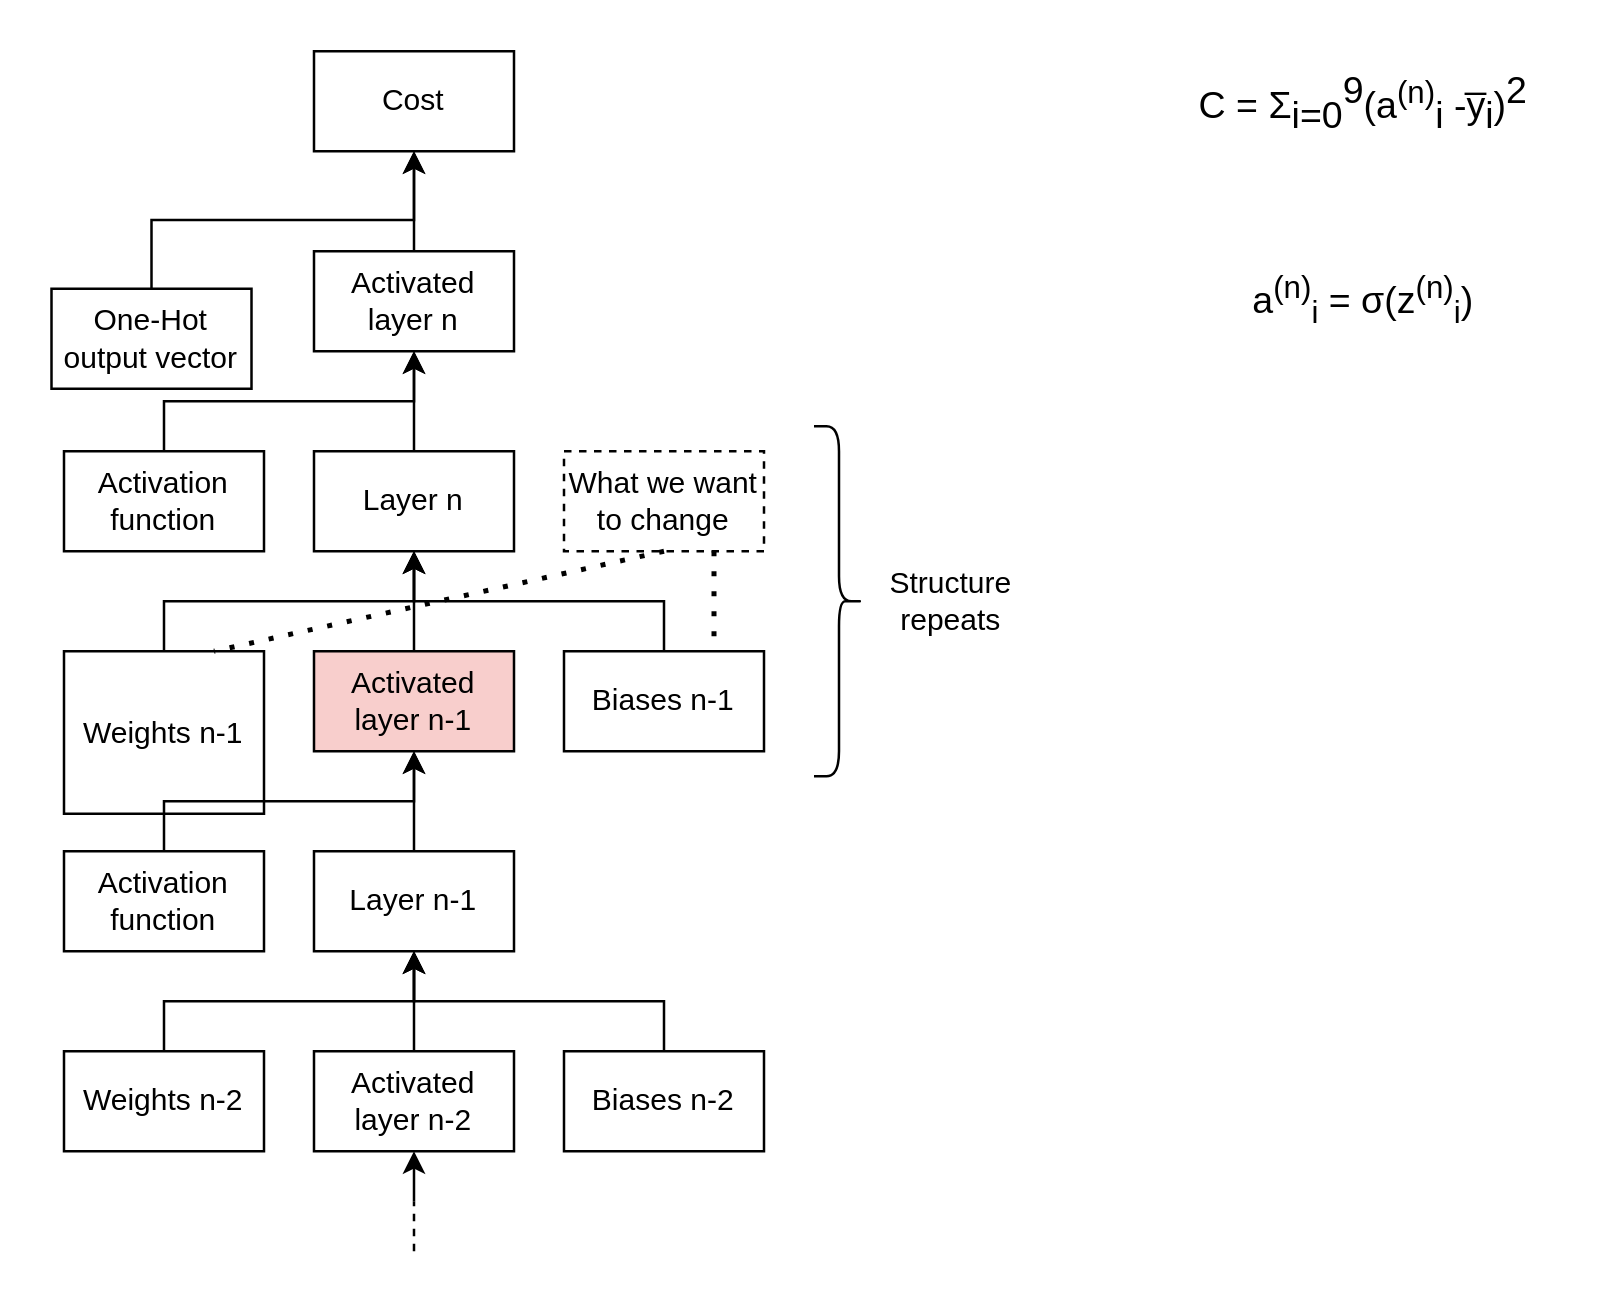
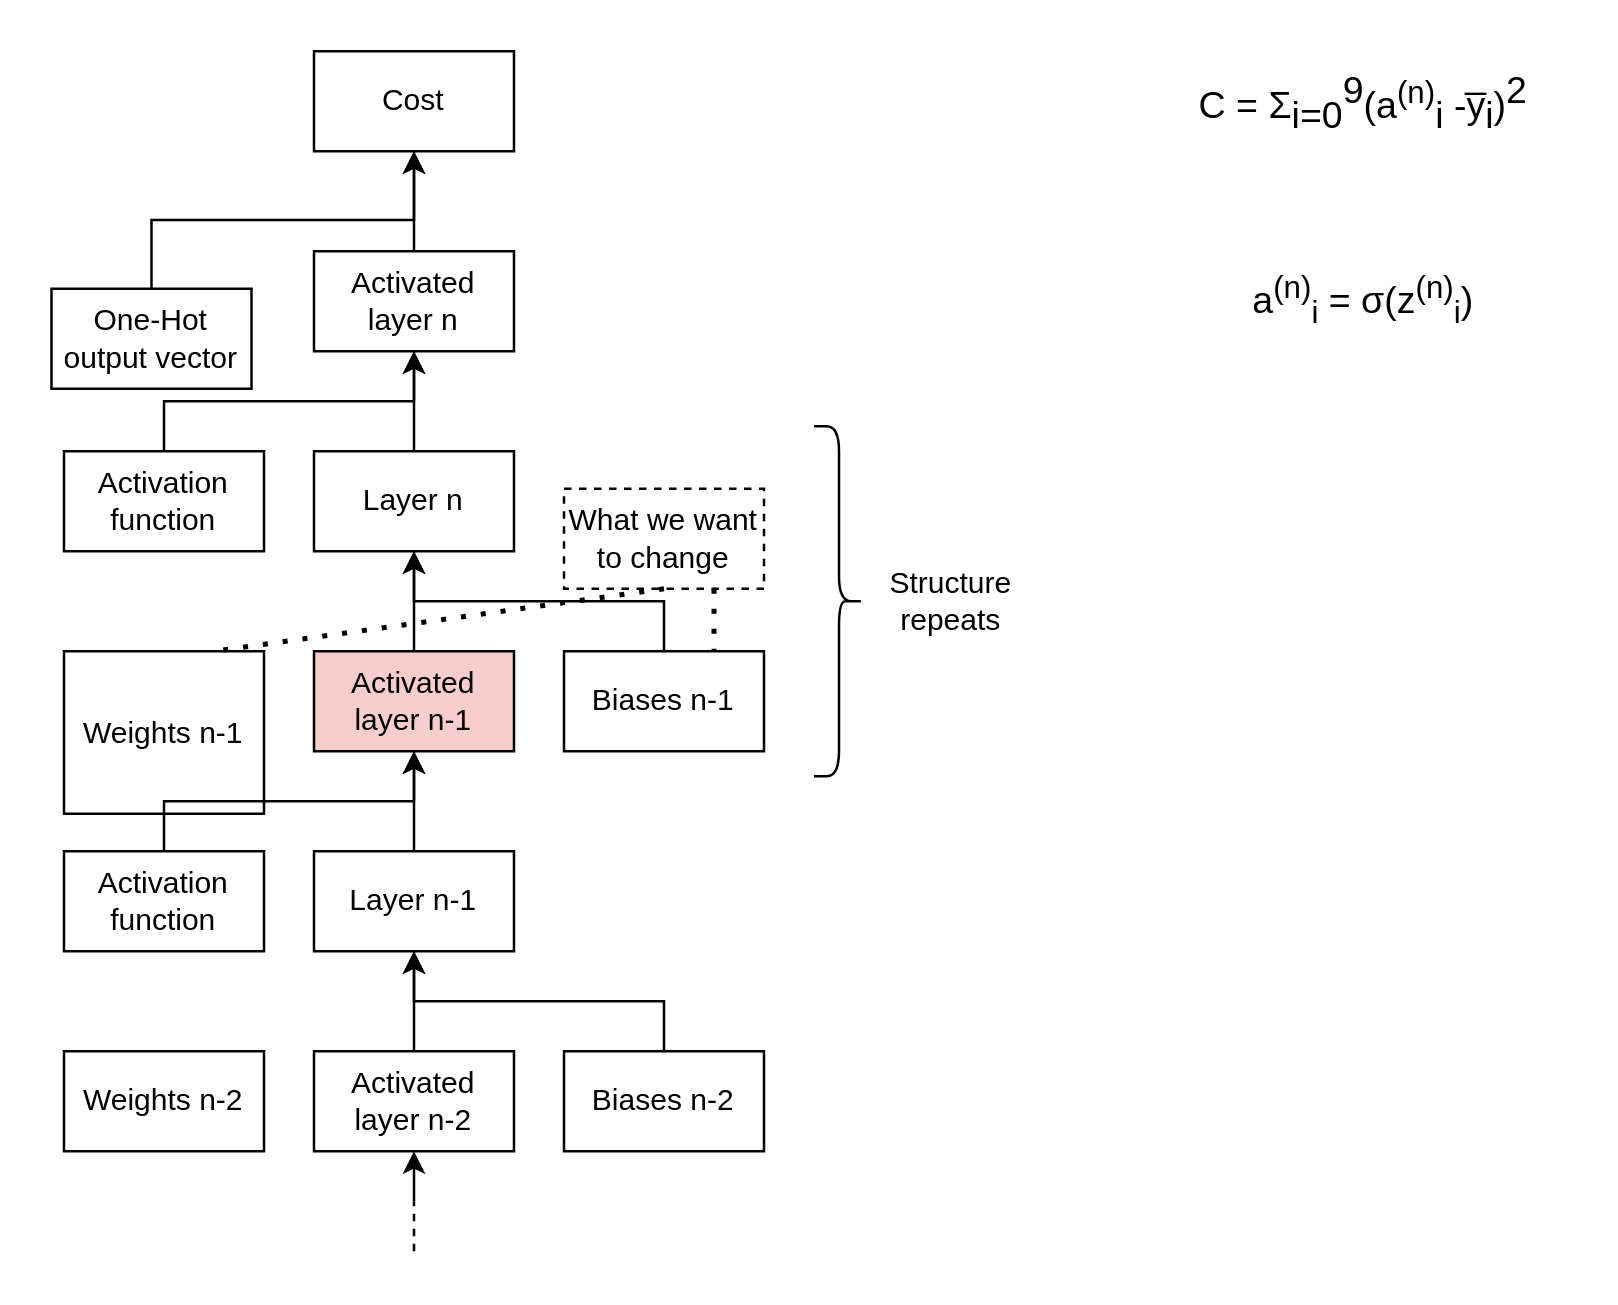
  <mxCell id="0" />
  <mxCell id="1" parent="0" />
  <mxCell id="2" style="edgeStyle=orthogonalEdgeStyle;rounded=0;orthogonalLoop=1;jettySize=auto;html=1;exitX=0.5;exitY=0;exitDx=0;exitDy=0;entryX=0.5;entryY=1;entryDx=0;entryDy=0;" parent="1" source="3" target="16" edge="1"><mxGeometry relative="1" as="geometry" /></mxCell>
  <mxCell id="3" value="Activated layer n" style="rounded=0;whiteSpace=wrap;html=1;" parent="1" vertex="1"><mxGeometry x="125" y="100" width="80" height="40" as="geometry" /></mxCell>
  <mxCell id="4" style="edgeStyle=orthogonalEdgeStyle;rounded=0;orthogonalLoop=1;jettySize=auto;html=1;exitX=0.5;exitY=0;exitDx=0;exitDy=0;entryX=0.5;entryY=1;entryDx=0;entryDy=0;" parent="1" source="5" target="3" edge="1"><mxGeometry relative="1" as="geometry" /></mxCell>
  <mxCell id="5" value="Activation function" style="rounded=0;whiteSpace=wrap;html=1;" parent="1" vertex="1"><mxGeometry x="25" y="180" width="80" height="40" as="geometry" /></mxCell>
  <mxCell id="6" style="edgeStyle=orthogonalEdgeStyle;rounded=0;orthogonalLoop=1;jettySize=auto;html=1;exitX=0.5;exitY=0;exitDx=0;exitDy=0;entryX=0.5;entryY=1;entryDx=0;entryDy=0;" parent="1" source="7" target="3" edge="1"><mxGeometry relative="1" as="geometry" /></mxCell>
  <mxCell id="7" value="Layer n" style="rounded=0;whiteSpace=wrap;html=1;" parent="1" vertex="1"><mxGeometry x="125" y="180" width="80" height="40" as="geometry" /></mxCell>
  <mxCell id="8" style="edgeStyle=orthogonalEdgeStyle;rounded=0;orthogonalLoop=1;jettySize=auto;html=1;exitX=0.5;exitY=0;exitDx=0;exitDy=0;entryX=0.5;entryY=1;entryDx=0;entryDy=0;" parent="1" source="9" target="7" edge="1"><mxGeometry relative="1" as="geometry" /></mxCell>
  <mxCell id="9" value="Activated layer n-1" style="rounded=0;whiteSpace=wrap;html=1;fillColor=#f8cecc;" parent="1" vertex="1"><mxGeometry x="125" y="260" width="80" height="40" as="geometry" /></mxCell>
- <mxCell id="10" style="edgeStyle=orthogonalEdgeStyle;rounded=0;orthogonalLoop=1;jettySize=auto;html=1;exitX=0.5;exitY=0;exitDx=0;exitDy=0;entryX=0.5;entryY=1;entryDx=0;entryDy=0;" parent="1" source="11" target="7" edge="1"><mxGeometry relative="1" as="geometry" /></mxCell>
  <mxCell id="11" value="Weights n-1" style="rounded=0;whiteSpace=wrap;html=1;" parent="1" vertex="1"><mxGeometry x="25" y="260" width="80" height="65" as="geometry" /></mxCell>
  <mxCell id="12" style="edgeStyle=orthogonalEdgeStyle;rounded=0;orthogonalLoop=1;jettySize=auto;html=1;exitX=0.5;exitY=0;exitDx=0;exitDy=0;entryX=0.5;entryY=1;entryDx=0;entryDy=0;" parent="1" source="13" target="7" edge="1"><mxGeometry relative="1" as="geometry" /></mxCell>
  <mxCell id="13" value="Biases n-1" style="rounded=0;whiteSpace=wrap;html=1;" parent="1" vertex="1"><mxGeometry x="225" y="260" width="80" height="40" as="geometry" /></mxCell>
  <mxCell id="14" style="edgeStyle=orthogonalEdgeStyle;rounded=0;orthogonalLoop=1;jettySize=auto;html=1;exitX=0.5;exitY=0;exitDx=0;exitDy=0;entryX=0.5;entryY=1;entryDx=0;entryDy=0;" parent="1" source="15" target="16" edge="1"><mxGeometry relative="1" as="geometry" /></mxCell>
  <mxCell id="15" value="One-Hot output vector" style="rounded=0;whiteSpace=wrap;html=1;" parent="1" vertex="1"><mxGeometry x="20" y="115" width="80" height="40" as="geometry" /></mxCell>
  <mxCell id="16" value="Cost" style="rounded=0;whiteSpace=wrap;html=1;" parent="1" vertex="1"><mxGeometry x="125" y="20" width="80" height="40" as="geometry" /></mxCell>
- <mxCell id="17" value="What we want to change" style="rounded=0;whiteSpace=wrap;html=1;dashed=1;" parent="1" vertex="1"><mxGeometry x="225" y="180" width="80" height="40" as="geometry" /></mxCell>
+ <mxCell id="17" value="What we want to change" style="rounded=0;whiteSpace=wrap;html=1;dashed=1;" parent="1" vertex="1"><mxGeometry x="225" y="195" width="80" height="40" as="geometry" /></mxCell>
  <mxCell id="18" value="" style="endArrow=none;dashed=1;html=1;dashPattern=1 3;strokeWidth=2;rounded=0;entryX=0.75;entryY=0;entryDx=0;entryDy=0;exitX=0.5;exitY=1;exitDx=0;exitDy=0;" parent="1" source="17" target="11" edge="1"><mxGeometry width="50" height="50" relative="1" as="geometry"><mxPoint x="425" y="170" as="sourcePoint" /><mxPoint x="135" y="450" as="targetPoint" /></mxGeometry></mxCell>
  <mxCell id="19" value="" style="endArrow=none;dashed=1;html=1;dashPattern=1 3;strokeWidth=2;rounded=0;entryX=0.75;entryY=0;entryDx=0;entryDy=0;exitX=0.75;exitY=1;exitDx=0;exitDy=0;" parent="1" source="17" target="13" edge="1"><mxGeometry width="50" height="50" relative="1" as="geometry"><mxPoint x="325" y="240" as="sourcePoint" /><mxPoint x="245" y="390" as="targetPoint" /></mxGeometry></mxCell>
  <mxCell id="20" style="edgeStyle=orthogonalEdgeStyle;rounded=0;orthogonalLoop=1;jettySize=auto;html=1;exitX=0.5;exitY=0;exitDx=0;exitDy=0;entryX=0.5;entryY=1;entryDx=0;entryDy=0;" edge="1" parent="1" source="21" target="9"><mxGeometry relative="1" as="geometry" /></mxCell>
  <mxCell id="21" value="Layer n-1" style="rounded=0;whiteSpace=wrap;html=1;" vertex="1" parent="1"><mxGeometry x="125" y="340" width="80" height="40" as="geometry" /></mxCell>
  <mxCell id="22" style="edgeStyle=orthogonalEdgeStyle;rounded=0;orthogonalLoop=1;jettySize=auto;html=1;exitX=0.5;exitY=0;exitDx=0;exitDy=0;entryX=0.5;entryY=1;entryDx=0;entryDy=0;" edge="1" parent="1" source="23" target="9"><mxGeometry relative="1" as="geometry" /></mxCell>
  <mxCell id="23" value="Activation function" style="rounded=0;whiteSpace=wrap;html=1;" vertex="1" parent="1"><mxGeometry x="25" y="340" width="80" height="40" as="geometry" /></mxCell>
  <mxCell id="24" style="edgeStyle=orthogonalEdgeStyle;rounded=0;orthogonalLoop=1;jettySize=auto;html=1;exitX=0.5;exitY=0;exitDx=0;exitDy=0;entryX=0.5;entryY=1;entryDx=0;entryDy=0;" edge="1" parent="1" source="25" target="21"><mxGeometry relative="1" as="geometry" /></mxCell>
  <mxCell id="25" value="Activated layer n-2" style="rounded=0;whiteSpace=wrap;html=1;" vertex="1" parent="1"><mxGeometry x="125" y="420" width="80" height="40" as="geometry" /></mxCell>
- <mxCell id="26" style="edgeStyle=orthogonalEdgeStyle;rounded=0;orthogonalLoop=1;jettySize=auto;html=1;exitX=0.5;exitY=0;exitDx=0;exitDy=0;entryX=0.5;entryY=1;entryDx=0;entryDy=0;" edge="1" parent="1" source="27" target="21"><mxGeometry relative="1" as="geometry" /></mxCell>
  <mxCell id="27" value="Weights n-2" style="rounded=0;whiteSpace=wrap;html=1;" vertex="1" parent="1"><mxGeometry x="25" y="420" width="80" height="40" as="geometry" /></mxCell>
  <mxCell id="28" style="edgeStyle=orthogonalEdgeStyle;rounded=0;orthogonalLoop=1;jettySize=auto;html=1;exitX=0.5;exitY=0;exitDx=0;exitDy=0;entryX=0.5;entryY=1;entryDx=0;entryDy=0;" edge="1" parent="1" source="29" target="21"><mxGeometry relative="1" as="geometry" /></mxCell>
  <mxCell id="29" value="Biases n-2" style="rounded=0;whiteSpace=wrap;html=1;" vertex="1" parent="1"><mxGeometry x="225" y="420" width="80" height="40" as="geometry" /></mxCell>
  <mxCell id="30" value="" style="endArrow=classic;html=1;rounded=0;entryX=0.5;entryY=1;entryDx=0;entryDy=0;" edge="1" parent="1" target="25"><mxGeometry width="50" height="50" relative="1" as="geometry"><mxPoint x="165" y="480" as="sourcePoint" /><mxPoint x="155" y="490" as="targetPoint" /></mxGeometry></mxCell>
  <mxCell id="31" value="" style="endArrow=none;dashed=1;html=1;rounded=0;" edge="1" parent="1"><mxGeometry width="50" height="50" relative="1" as="geometry"><mxPoint x="165" y="500" as="sourcePoint" /><mxPoint x="165" y="480" as="targetPoint" /></mxGeometry></mxCell>
  <mxCell id="32" value="" style="shape=curlyBracket;whiteSpace=wrap;html=1;rounded=1;flipH=1;labelPosition=right;verticalLabelPosition=middle;align=left;verticalAlign=middle;" vertex="1" parent="1"><mxGeometry x="325" y="170" width="20" height="140" as="geometry" /></mxCell>
  <mxCell id="33" value="Structure repeats" style="whiteSpace=wrap;html=1;strokeColor=none;fillColor=none;" vertex="1" parent="1"><mxGeometry x="345" y="220" width="70" height="40" as="geometry" /></mxCell>
  <mxCell id="34" value="C = Σ&lt;sub style=&quot;font-size: 15px;&quot;&gt;i=0&lt;/sub&gt;&lt;sup style=&quot;font-size: 15px;&quot;&gt;9&lt;/sup&gt;(a&lt;sup&gt;(n)&lt;/sup&gt;&lt;sub style=&quot;font-size: 15px;&quot;&gt;i&lt;/sub&gt; -y̅&lt;sub style=&quot;font-size: 15px;&quot;&gt;i&lt;/sub&gt;)&lt;sup style=&quot;font-size: 15px;&quot;&gt;2&lt;/sup&gt;" style="text;html=1;strokeColor=none;fillColor=none;align=center;verticalAlign=middle;whiteSpace=wrap;rounded=0;fontSize=15;" vertex="1" parent="1"><mxGeometry x="465" y="20" width="160" height="40" as="geometry" /></mxCell>
  <mxCell id="35" value="&lt;font style=&quot;font-size: 15px;&quot;&gt;a&lt;sup&gt;(n)&lt;/sup&gt;&lt;sub&gt;i&lt;/sub&gt;&amp;nbsp;= σ(z&lt;sup&gt;(n)&lt;/sup&gt;&lt;sub&gt;i&lt;/sub&gt;)&lt;/font&gt;" style="text;html=1;strokeColor=none;fillColor=none;align=center;verticalAlign=middle;whiteSpace=wrap;rounded=0;" vertex="1" parent="1"><mxGeometry x="465" y="100" width="160" height="40" as="geometry" /></mxCell>
